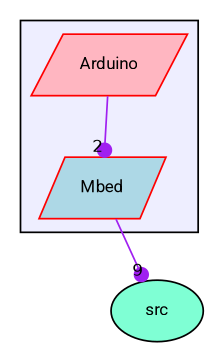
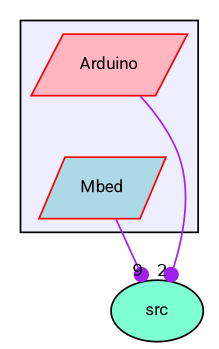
  digraph {
    compound=true
    fontname=Roboto
    node [color=red fontname=Roboto fontsize=10 shape=parallelogram style=filled]
    edge [arrowhead=dot color=purple fontname=Roboto labeldistance=1.5 labelfontname=Helvetica labelfontsize=10]
    n1 [fillcolor=lightpink label=Arduino]
    n2 [fillcolor=lightblue label=Mbed]
    n3 [fillcolor=aquamarine label=src shape=ellipse color=""]
    subgraph cluster_1 {
      bgcolor="#eeeeff"
      pencolor=black
      n1
      n2
    }
-   n1 -> n2 [headlabel=2]
+   n1 -> n3 [headlabel=2]
    n2 -> n3 [headlabel=9]
  }
